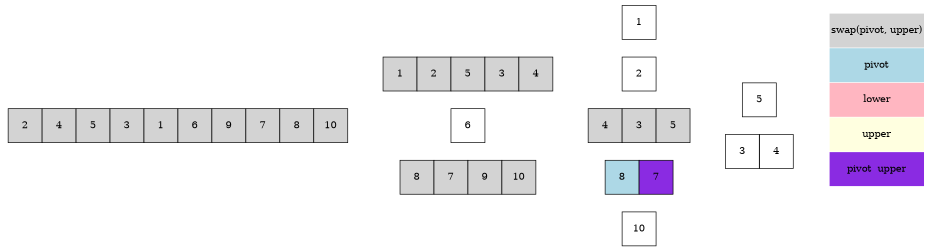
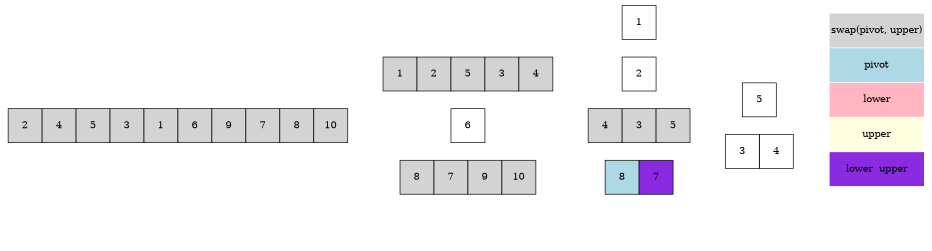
  digraph {
    rankdir=LR
    node [shape=none]
    edge [style=invis]
    n1 [label=<<table border="0" cellspacing="0">             <tr>             <td port="arr0" width="50" height="50" bgcolor="lightgray" border="1">2</td>             <td port="arr1" width="50" height="50" bgcolor="lightgray" border="1">4</td>             <td port="arr2" width="50" height="50" bgcolor="lightgray" border="1">5</td>             <td port="arr3" width="50" height="50" bgcolor="lightgray" border="1">3</td>             <td port="arr4" width="50" height="50" bgcolor="lightgray" border="1">1</td>             <td port="arr5" width="50" height="50" bgcolor="lightgray" border="1">6</td>             <td port="arr6" width="50" height="50" bgcolor="lightgray" border="1">9</td>             <td port="arr7" width="50" height="50" bgcolor="lightgray" border="1">7</td>             <td port="arr8" width="50" height="50" bgcolor="lightgray" border="1">8</td>             <td port="arr9" width="50" height="50" bgcolor="lightgray" border="1">10</td>             </tr>             </table>>]
    n2 [label=<<table border="0" cellspacing="0">             <tr>             <td port="arr0" width="50" height="50" bgcolor="lightgray" border="1">1</td>             <td port="arr1" width="50" height="50" bgcolor="lightgray" border="1">2</td>             <td port="arr2" width="50" height="50" bgcolor="lightgray" border="1">5</td>             <td port="arr3" width="50" height="50" bgcolor="lightgray" border="1">3</td>             <td port="arr4" width="50" height="50" bgcolor="lightgray" border="1">4</td>             </tr>             </table>>]
    n3 [label=<<table border="0" cellspacing="0">             <tr>             <td port="arr5" width="50" height="50" border="1">6</td>             </tr>             </table>>]
    n4 [label=<<table border="0" cellspacing="0">             <tr>             <td port="arr6" width="50" height="50" bgcolor="lightgray" border="1">8</td>             <td port="arr7" width="50" height="50" bgcolor="lightgray" border="1">7</td>             <td port="arr8" width="50" height="50" bgcolor="lightgray" border="1">9</td>             <td port="arr9" width="50" height="50" bgcolor="lightgray" border="1">10</td>             </tr>             </table>>]
-   n5 [label=<<table border="0" cellspacing="1">             <tr><td port="code1" height="50" bgcolor="lightgray">swap(pivot, upper)</td></tr>             <tr><td port="code2" height="50" bgcolor="lightblue">pivot</td></tr>             <tr><td port="code3" height="50" bgcolor="lightpink">lower</td></tr>             <tr><td port="code4" height="50" bgcolor="lightyellow">upper</td></tr>             <tr><td port="code5" height="50" bgcolor="blueviolet">pivot  upper</td></tr>             </table>>]
+   n5 [label=<<table border="0" cellspacing="1">             <tr><td port="code1" height="50" bgcolor="lightgray">swap(pivot, upper)</td></tr>             <tr><td port="code2" height="50" bgcolor="lightblue">pivot</td></tr>             <tr><td port="code3" height="50" bgcolor="lightpink">lower</td></tr>             <tr><td port="code4" height="50" bgcolor="lightyellow">upper</td></tr>             <tr><td port="code5" height="50" bgcolor="blueviolet">lower  upper</td></tr>             </table>>]
    n6 [label=<<table border="0" cellspacing="0">             <tr>             <td port="arr4" width="50" height="50" border="1">5</td>             </tr>             </table>>]
    n7 [label=<<table border="0" cellspacing="0">             <tr>             <td port="arr0" width="50" height="50" border="1">1</td>             </tr>             </table>>]
    n8 [label=<<table border="0" cellspacing="0">             <tr>             <td port="arr1" width="50" height="50" border="1">2</td>             </tr>             </table>>]
    n9 [label=<<table border="0" cellspacing="0">             <tr>             <td port="arr2" width="50" height="50" bgcolor="lightgray" border="1">4</td>             <td port="arr3" width="50" height="50" bgcolor="lightgray" border="1">3</td>             <td port="arr4" width="50" height="50" bgcolor="lightgray" border="1">5</td>             </tr>             </table>>]
    n10 [label=<<table border="0" cellspacing="0">             <tr>             <td port="arr2" width="50" height="50"  border="1">3</td>             <td port="arr3" width="50" height="50"  border="1">4</td>             </tr>             </table>>]
    n11 [label=<<table border="0" cellspacing="0">             <tr>             <td port="arr6" width="50" height="50" bgcolor="lightblue" border="1">8</td>             <td port="arr7" width="50" height="50" bgcolor="blueviolet" border="1">7</td>             </tr>             </table>>]
-   n12 [label=<<table border="0" cellspacing="0">             <tr>             <td port="arr9" width="50" height="50" border="1">10</td>             </tr>             </table>>]
    subgraph sub_1 {
      peripheries=0
      n1
      n2
    }
    subgraph sub_2 {
      peripheries=0
      n1
      n3
    }
    subgraph sub_3 {
      peripheries=0
      n1
      n4
    }
    subgraph sub_4 {
      peripheries=0
      n5
      n6
    }
    subgraph sub_5 {
      peripheries=0
      n2
      n7
    }
    subgraph sub_6 {
      peripheries=0
      n2
      n8
    }
    subgraph sub_7 {
      peripheries=0
      n2
      n9
    }
    subgraph sub_8 {
      peripheries=0
      n9
      n10
    }
    subgraph sub_9 {
      peripheries=0
      n4
      n6
      n9
      n11
-     n12
    }
    n1 -> n2
    n1 -> n3
    n1 -> n4
    n2 -> n7
    n2 -> n8
    n2 -> n9
    n4 -> n11
-   n4 -> n12
    n6 -> n5
    n9 -> n6
    n9 -> n10
  }
